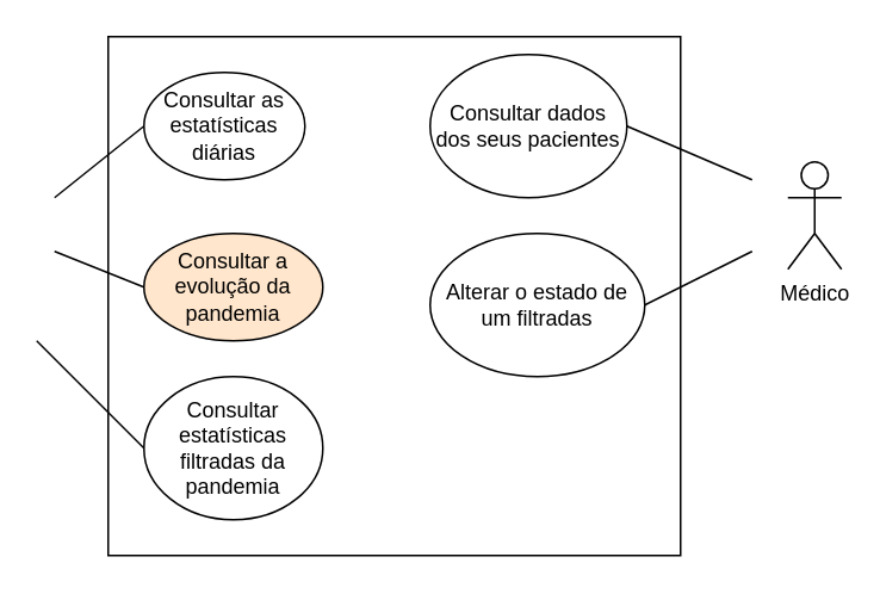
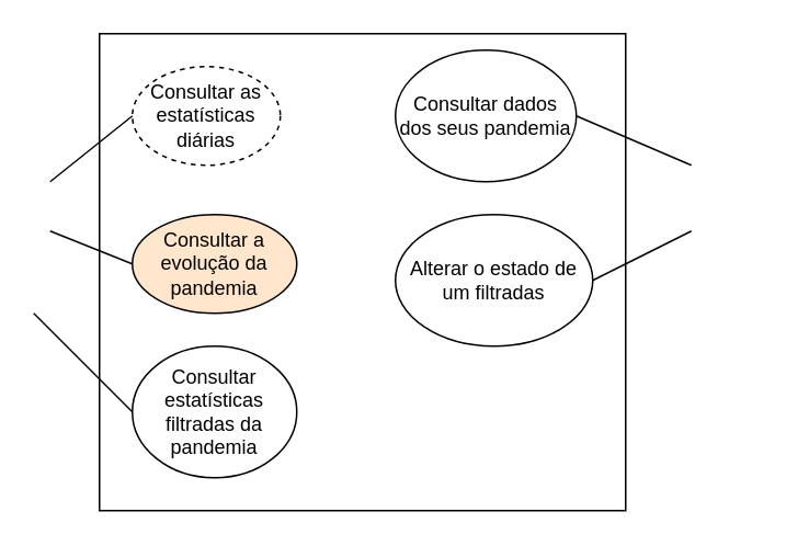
  <mxCell id="0" />
  <mxCell id="1" parent="0" />
  <mxCell id="2" value="" style="rounded=0;whiteSpace=wrap;html=1;" vertex="1" parent="1"><mxGeometry x="60" y="20" width="320" height="290" as="geometry" /></mxCell>
- <mxCell id="3" value="Médico" style="shape=umlActor;verticalLabelPosition=bottom;verticalAlign=top;html=1;" vertex="1" parent="1"><mxGeometry x="440" y="90" width="30" height="60" as="geometry" /></mxCell>
- <mxCell id="4" value="Consultar as estatísticas diárias" style="ellipse;whiteSpace=wrap;html=1;" vertex="1" parent="1"><mxGeometry x="80" y="40" width="90" height="60" as="geometry" /></mxCell>
+ <mxCell id="4" value="Consultar as estatísticas diárias" style="ellipse;whiteSpace=wrap;html=1;dashed=1;" vertex="1" parent="1"><mxGeometry x="80" y="40" width="90" height="60" as="geometry" /></mxCell>
  <mxCell id="5" value="" style="endArrow=none;html=1;entryX=0;entryY=0.5;entryDx=0;entryDy=0;" edge="1" parent="1" target="4"><mxGeometry width="50" height="50" relative="1" as="geometry"><mxPoint x="30" y="110" as="sourcePoint" /><mxPoint x="-80" y="50" as="targetPoint" /></mxGeometry></mxCell>
  <mxCell id="6" value="Consultar a evolução da pandemia" style="ellipse;whiteSpace=wrap;html=1;fillColor=#ffe6cc;" vertex="1" parent="1"><mxGeometry x="80" y="130" width="100" height="60" as="geometry" /></mxCell>
  <mxCell id="7" value="" style="endArrow=none;html=1;entryX=0;entryY=0.5;entryDx=0;entryDy=0;" edge="1" parent="1" target="6"><mxGeometry width="50" height="50" relative="1" as="geometry"><mxPoint x="30" y="140" as="sourcePoint" /><mxPoint x="30" y="210" as="targetPoint" /></mxGeometry></mxCell>
  <mxCell id="8" value="Consultar estatísticas filtradas da pandemia" style="ellipse;whiteSpace=wrap;html=1;" vertex="1" parent="1"><mxGeometry x="80" y="210" width="100" height="80" as="geometry" /></mxCell>
  <mxCell id="9" value="" style="endArrow=none;html=1;entryX=0;entryY=0.5;entryDx=0;entryDy=0;" edge="1" parent="1" target="8"><mxGeometry width="50" height="50" relative="1" as="geometry"><mxPoint x="20" y="190" as="sourcePoint" /><mxPoint x="30" y="230" as="targetPoint" /></mxGeometry></mxCell>
- <mxCell id="10" value="Consultar dados dos seus pacientes" style="ellipse;whiteSpace=wrap;html=1;" vertex="1" parent="1"><mxGeometry x="240" y="30" width="110" height="80" as="geometry" /></mxCell>
+ <mxCell id="10" value="Consultar dados dos seus pandemia" style="ellipse;whiteSpace=wrap;html=1;" vertex="1" parent="1"><mxGeometry x="240" y="30" width="110" height="80" as="geometry" /></mxCell>
  <mxCell id="11" value="Alterar o estado de um filtradas" style="ellipse;whiteSpace=wrap;html=1;" vertex="1" parent="1"><mxGeometry x="240" y="130" width="120" height="80" as="geometry" /></mxCell>
  <mxCell id="12" value="" style="endArrow=none;html=1;exitX=1;exitY=0.5;exitDx=0;exitDy=0;" edge="1" parent="1" source="10"><mxGeometry width="50" height="50" relative="1" as="geometry"><mxPoint x="380" y="120" as="sourcePoint" /><mxPoint x="420" y="100" as="targetPoint" /></mxGeometry></mxCell>
  <mxCell id="13" value="" style="endArrow=none;html=1;exitX=1;exitY=0.5;exitDx=0;exitDy=0;" edge="1" parent="1" source="11"><mxGeometry width="50" height="50" relative="1" as="geometry"><mxPoint x="470" y="270" as="sourcePoint" /><mxPoint x="420" y="140" as="targetPoint" /></mxGeometry></mxCell>
